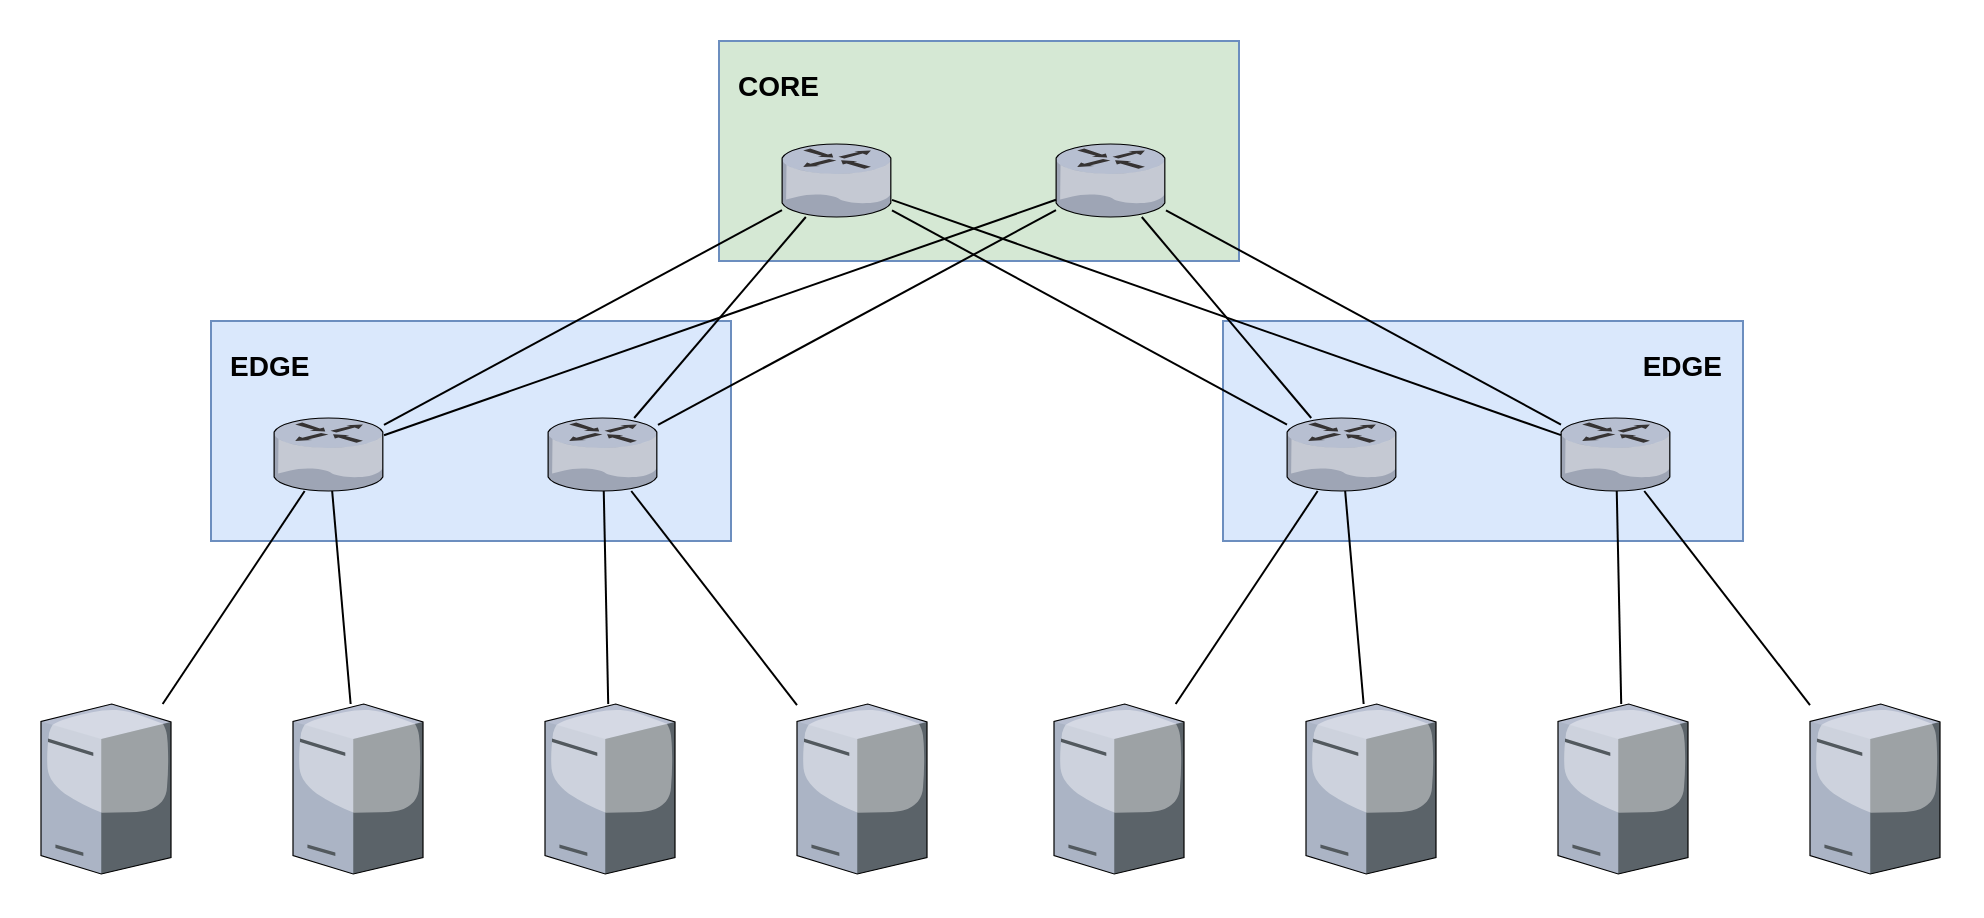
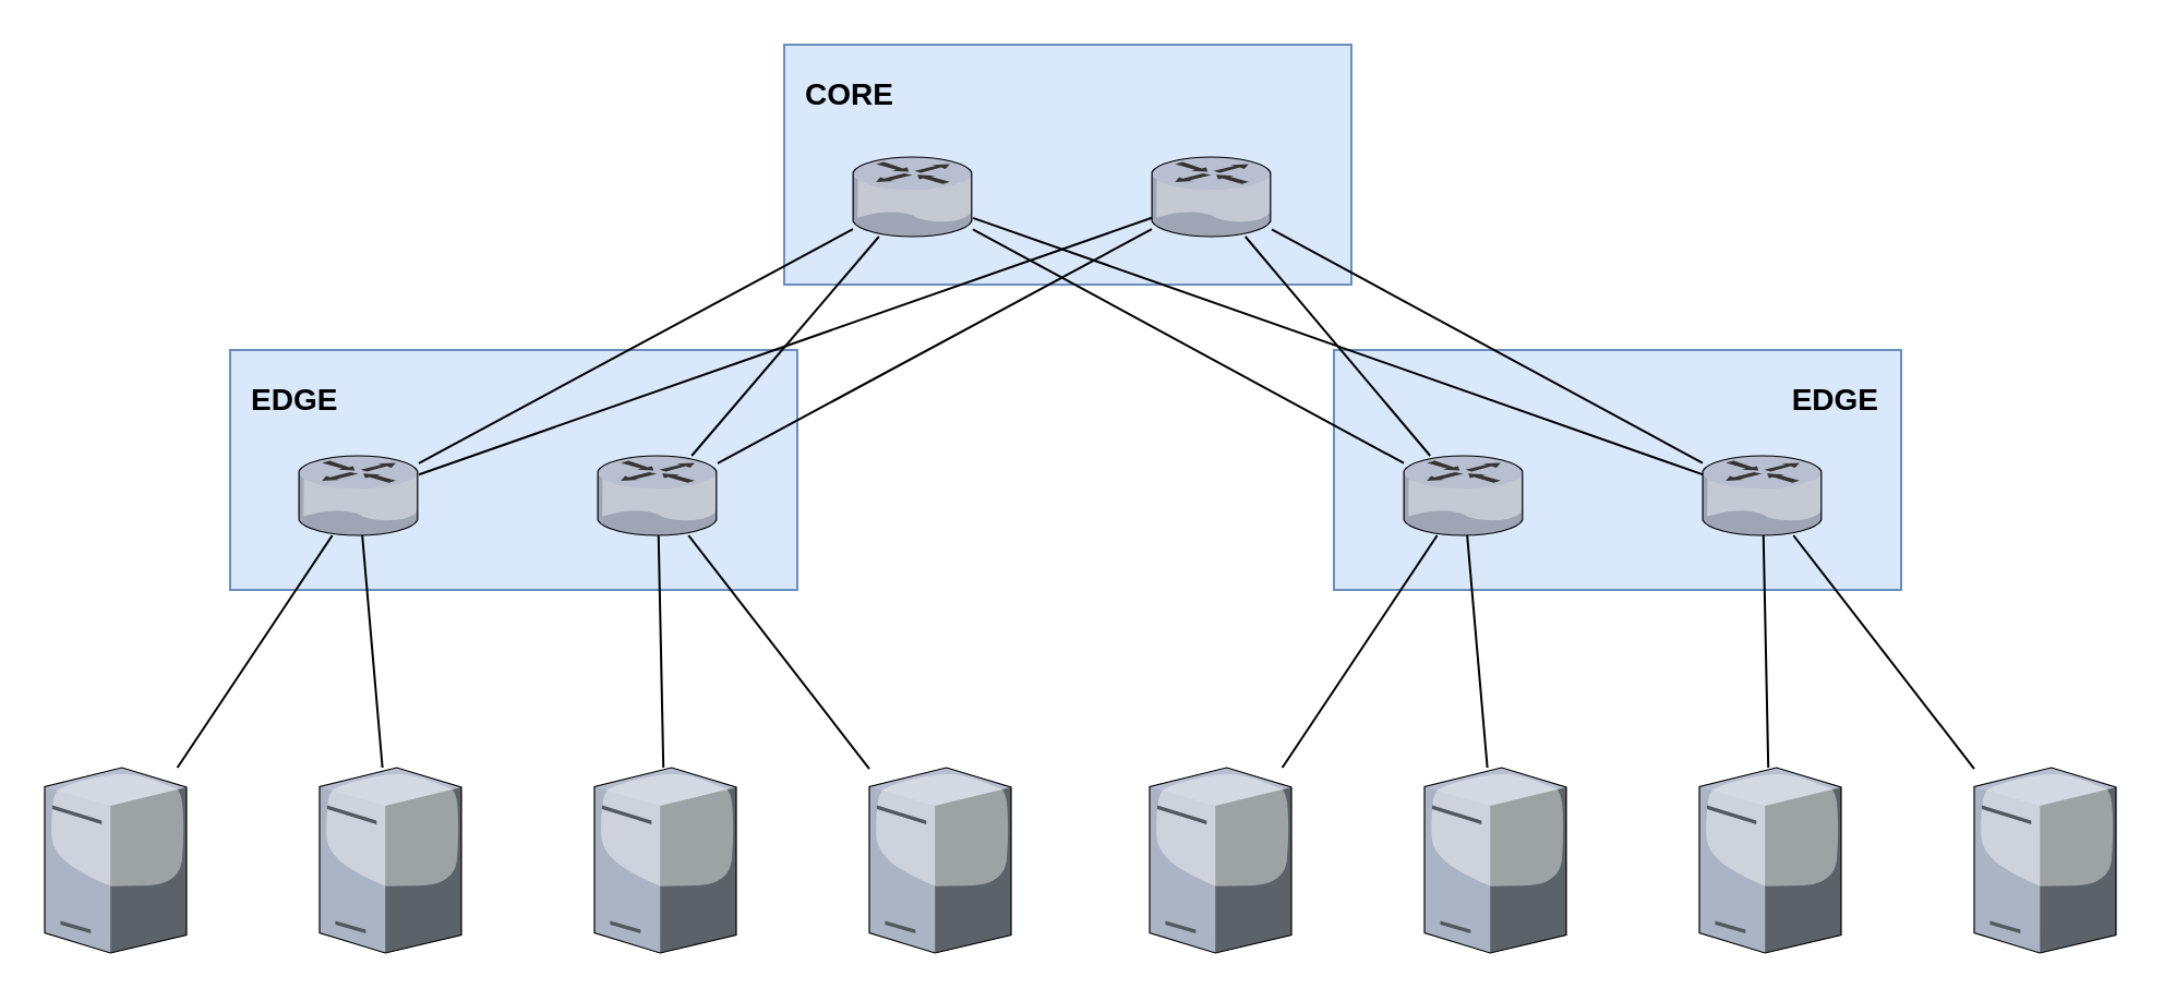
  <mxCell id="0" style=";html=1;" />
  <mxCell id="1" style=";html=1;" parent="0" />
  <mxCell id="2" value="&lt;b&gt;EDGE&lt;/b&gt;" style="whiteSpace=wrap;html=1;fillColor=#dae8fc;fontSize=14;strokeColor=#6c8ebf;verticalAlign=top;align=left;spacing=10;" parent="1" vertex="1"><mxGeometry x="105" y="160" width="260" height="110" as="geometry" /></mxCell>
  <mxCell id="3" value="" style="verticalLabelPosition=bottom;aspect=fixed;html=1;verticalAlign=top;strokeColor=none;align=center;outlineConnect=0;shape=mxgraph.citrix.tower_server;" vertex="1" parent="1"><mxGeometry x="20" y="351.5" width="65" height="85" as="geometry" /></mxCell>
  <mxCell id="4" value="" style="verticalLabelPosition=bottom;aspect=fixed;html=1;verticalAlign=top;strokeColor=none;align=center;outlineConnect=0;shape=mxgraph.citrix.tower_server;" vertex="1" parent="1"><mxGeometry x="146" y="351.5" width="65" height="85" as="geometry" /></mxCell>
  <mxCell id="5" value="" style="verticalLabelPosition=bottom;aspect=fixed;html=1;verticalAlign=top;strokeColor=none;align=center;outlineConnect=0;shape=mxgraph.citrix.tower_server;" vertex="1" parent="1"><mxGeometry x="272" y="351.5" width="65" height="85" as="geometry" /></mxCell>
  <mxCell id="6" value="" style="verticalLabelPosition=bottom;aspect=fixed;html=1;verticalAlign=top;strokeColor=none;align=center;outlineConnect=0;shape=mxgraph.citrix.tower_server;" vertex="1" parent="1"><mxGeometry x="398" y="351.5" width="65" height="85" as="geometry" /></mxCell>
  <mxCell id="7" value="" style="verticalLabelPosition=bottom;aspect=fixed;html=1;verticalAlign=top;strokeColor=none;align=center;outlineConnect=0;shape=mxgraph.citrix.router;" vertex="1" parent="1"><mxGeometry x="136.5" y="208.5" width="55" height="36.5" as="geometry" /></mxCell>
  <mxCell id="8" value="" style="verticalLabelPosition=bottom;aspect=fixed;html=1;verticalAlign=top;strokeColor=none;align=center;outlineConnect=0;shape=mxgraph.citrix.router;" vertex="1" parent="1"><mxGeometry x="273.5" y="208.5" width="55" height="36.5" as="geometry" /></mxCell>
- <mxCell id="9" value="&lt;b&gt;CORE&lt;/b&gt;" style="whiteSpace=wrap;html=1;fillColor=#d5e8d4;fontSize=14;strokeColor=#6c8ebf;verticalAlign=top;align=left;spacing=10;" vertex="1" parent="1"><mxGeometry x="359" y="20" width="260" height="110" as="geometry" /></mxCell>
+ <mxCell id="9" value="&lt;b&gt;CORE&lt;/b&gt;" style="whiteSpace=wrap;html=1;fillColor=#dae8fc;fontSize=14;strokeColor=#6c8ebf;verticalAlign=top;align=left;spacing=10;" vertex="1" parent="1"><mxGeometry x="359" y="20" width="260" height="110" as="geometry" /></mxCell>
  <mxCell id="10" value="" style="verticalLabelPosition=bottom;aspect=fixed;html=1;verticalAlign=top;strokeColor=none;align=center;outlineConnect=0;shape=mxgraph.citrix.router;" vertex="1" parent="1"><mxGeometry x="390.5" y="71.5" width="55" height="36.5" as="geometry" /></mxCell>
  <mxCell id="11" value="" style="verticalLabelPosition=bottom;aspect=fixed;html=1;verticalAlign=top;strokeColor=none;align=center;outlineConnect=0;shape=mxgraph.citrix.router;" vertex="1" parent="1"><mxGeometry x="527.5" y="71.5" width="55" height="36.5" as="geometry" /></mxCell>
  <mxCell id="12" value="&lt;div align=&quot;right&quot;&gt;&lt;b&gt;EDGE&lt;/b&gt;&lt;/div&gt;" style="whiteSpace=wrap;html=1;fillColor=#dae8fc;fontSize=14;strokeColor=#6c8ebf;verticalAlign=top;align=right;spacing=10;" vertex="1" parent="1"><mxGeometry x="611" y="160" width="260" height="110" as="geometry" /></mxCell>
  <mxCell id="13" value="" style="verticalLabelPosition=bottom;aspect=fixed;html=1;verticalAlign=top;strokeColor=none;align=center;outlineConnect=0;shape=mxgraph.citrix.tower_server;" vertex="1" parent="1"><mxGeometry x="526.5" y="351.5" width="65" height="85" as="geometry" /></mxCell>
  <mxCell id="14" value="" style="verticalLabelPosition=bottom;aspect=fixed;html=1;verticalAlign=top;strokeColor=none;align=center;outlineConnect=0;shape=mxgraph.citrix.tower_server;" vertex="1" parent="1"><mxGeometry x="652.5" y="351.5" width="65" height="85" as="geometry" /></mxCell>
  <mxCell id="15" value="" style="verticalLabelPosition=bottom;aspect=fixed;html=1;verticalAlign=top;strokeColor=none;align=center;outlineConnect=0;shape=mxgraph.citrix.tower_server;" vertex="1" parent="1"><mxGeometry x="778.5" y="351.5" width="65" height="85" as="geometry" /></mxCell>
  <mxCell id="16" value="" style="verticalLabelPosition=bottom;aspect=fixed;html=1;verticalAlign=top;strokeColor=none;align=center;outlineConnect=0;shape=mxgraph.citrix.tower_server;" vertex="1" parent="1"><mxGeometry x="904.5" y="351.5" width="65" height="85" as="geometry" /></mxCell>
  <mxCell id="17" value="" style="verticalLabelPosition=bottom;aspect=fixed;html=1;verticalAlign=top;strokeColor=none;align=center;outlineConnect=0;shape=mxgraph.citrix.router;" vertex="1" parent="1"><mxGeometry x="643" y="208.5" width="55" height="36.5" as="geometry" /></mxCell>
  <mxCell id="18" value="" style="verticalLabelPosition=bottom;aspect=fixed;html=1;verticalAlign=top;strokeColor=none;align=center;outlineConnect=0;shape=mxgraph.citrix.router;" vertex="1" parent="1"><mxGeometry x="780" y="208.5" width="55" height="36.5" as="geometry" /></mxCell>
  <mxCell id="19" value="" style="endArrow=none;html=1;" edge="1" parent="1" source="3" target="7"><mxGeometry width="50" height="50" relative="1" as="geometry"><mxPoint x="20" y="510" as="sourcePoint" /><mxPoint x="70" y="460" as="targetPoint" /></mxGeometry></mxCell>
  <mxCell id="20" value="" style="endArrow=none;html=1;" edge="1" parent="1" source="4" target="7"><mxGeometry width="50" height="50" relative="1" as="geometry"><mxPoint x="90.833" y="361.5" as="sourcePoint" /><mxPoint x="161.833" y="255" as="targetPoint" /></mxGeometry></mxCell>
  <mxCell id="21" value="" style="endArrow=none;html=1;" edge="1" parent="1" source="5" target="8"><mxGeometry width="50" height="50" relative="1" as="geometry"><mxPoint x="184.815" y="361.5" as="sourcePoint" /><mxPoint x="175.582" y="255" as="targetPoint" /></mxGeometry></mxCell>
  <mxCell id="22" value="" style="endArrow=none;html=1;" edge="1" parent="1" source="6" target="8"><mxGeometry width="50" height="50" relative="1" as="geometry"><mxPoint x="313.611" y="361.5" as="sourcePoint" /><mxPoint x="311.382" y="255" as="targetPoint" /></mxGeometry></mxCell>
  <mxCell id="23" value="" style="endArrow=none;html=1;" edge="1" parent="1" source="13" target="17"><mxGeometry width="50" height="50" relative="1" as="geometry"><mxPoint x="323.611" y="371.5" as="sourcePoint" /><mxPoint x="321.382" y="265" as="targetPoint" /></mxGeometry></mxCell>
  <mxCell id="24" value="" style="endArrow=none;html=1;" edge="1" parent="1" source="14" target="17"><mxGeometry width="50" height="50" relative="1" as="geometry"><mxPoint x="333.611" y="381.5" as="sourcePoint" /><mxPoint x="331.382" y="275" as="targetPoint" /></mxGeometry></mxCell>
  <mxCell id="25" value="" style="endArrow=none;html=1;" edge="1" parent="1" source="15" target="18"><mxGeometry width="50" height="50" relative="1" as="geometry"><mxPoint x="343.611" y="391.5" as="sourcePoint" /><mxPoint x="341.382" y="285" as="targetPoint" /></mxGeometry></mxCell>
  <mxCell id="26" value="" style="endArrow=none;html=1;" edge="1" parent="1" source="16" target="18"><mxGeometry width="50" height="50" relative="1" as="geometry"><mxPoint x="353.611" y="401.5" as="sourcePoint" /><mxPoint x="351.382" y="295" as="targetPoint" /></mxGeometry></mxCell>
  <mxCell id="27" value="" style="endArrow=none;html=1;" edge="1" parent="1" source="7" target="10"><mxGeometry width="50" height="50" relative="1" as="geometry"><mxPoint x="363.611" y="411.5" as="sourcePoint" /><mxPoint x="361.382" y="305" as="targetPoint" /></mxGeometry></mxCell>
  <mxCell id="28" value="" style="endArrow=none;html=1;" edge="1" parent="1" source="17" target="10"><mxGeometry width="50" height="50" relative="1" as="geometry"><mxPoint x="373.611" y="421.5" as="sourcePoint" /><mxPoint x="371.382" y="315" as="targetPoint" /></mxGeometry></mxCell>
  <mxCell id="29" value="" style="endArrow=none;html=1;" edge="1" parent="1" source="8" target="11"><mxGeometry width="50" height="50" relative="1" as="geometry"><mxPoint x="383.611" y="431.5" as="sourcePoint" /><mxPoint x="381.382" y="325" as="targetPoint" /></mxGeometry></mxCell>
  <mxCell id="30" value="" style="endArrow=none;html=1;" edge="1" parent="1" source="18" target="11"><mxGeometry width="50" height="50" relative="1" as="geometry"><mxPoint x="665.114" y="218.5" as="sourcePoint" /><mxPoint x="580.386" y="118" as="targetPoint" /></mxGeometry></mxCell>
  <mxCell id="31" value="" style="endArrow=none;html=1;" edge="1" parent="1" source="7" target="11"><mxGeometry width="50" height="50" relative="1" as="geometry"><mxPoint x="201.5" y="221.917" as="sourcePoint" /><mxPoint x="400.5" y="114.583" as="targetPoint" /></mxGeometry></mxCell>
  <mxCell id="32" value="" style="endArrow=none;html=1;" edge="1" parent="1" source="8" target="10"><mxGeometry width="50" height="50" relative="1" as="geometry"><mxPoint x="201.5" y="227.114" as="sourcePoint" /><mxPoint x="537.5" y="109.386" as="targetPoint" /></mxGeometry></mxCell>
  <mxCell id="33" value="" style="endArrow=none;html=1;" edge="1" parent="1" source="17" target="11"><mxGeometry width="50" height="50" relative="1" as="geometry"><mxPoint x="326.586" y="218.5" as="sourcePoint" /><mxPoint x="412.414" y="118" as="targetPoint" /></mxGeometry></mxCell>
  <mxCell id="34" value="" style="endArrow=none;html=1;" edge="1" parent="1" source="18" target="10"><mxGeometry width="50" height="50" relative="1" as="geometry"><mxPoint x="653" y="221.829" as="sourcePoint" /><mxPoint x="455.5" y="114.671" as="targetPoint" /></mxGeometry></mxCell>
